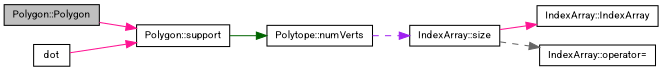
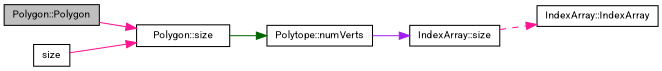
  digraph {
    fontname=Roboto
    rankdir=LR
    node [color=black fillcolor=white fontname=Roboto fontsize=10 shape=record style=filled]
    edge [color=deeppink fontname=Roboto fontsize=10 labelfontname=Helvetica labelfontsize=10 style=solid]
    n1 [fillcolor=grey75 fontcolor=black height=0.2 label="Polygon::Polygon" width=0.4]
-   n2 [height=0.2 label="Polygon::support" width=0.4]
+   n2 [height=0.2 label="Polygon::size" width=0.4]
    n3 [height=0.2 label="Polytope::numVerts" width=0.4]
-   n4 [height=0.2 label=dot width=0.4]
+   n4 [height=0.2 label=size width=0.4]
    n5 [height=0.2 label="IndexArray::size" width=0.4]
    n6 [height=0.2 label="IndexArray::IndexArray" width=0.4]
-   n7 [height=0.2 label="IndexArray::operator=" width=0.4]
    n1 -> n2
    n2 -> n3 [color=darkgreen]
-   n3 -> n5 [color=purple style=dashed]
+   n3 -> n5 [color=purple]
    n4 -> n2
-   n5 -> n6
-   n5 -> n7 [color=gray40 style=dashed]
+   n5 -> n6 [style=dashed]
  }
